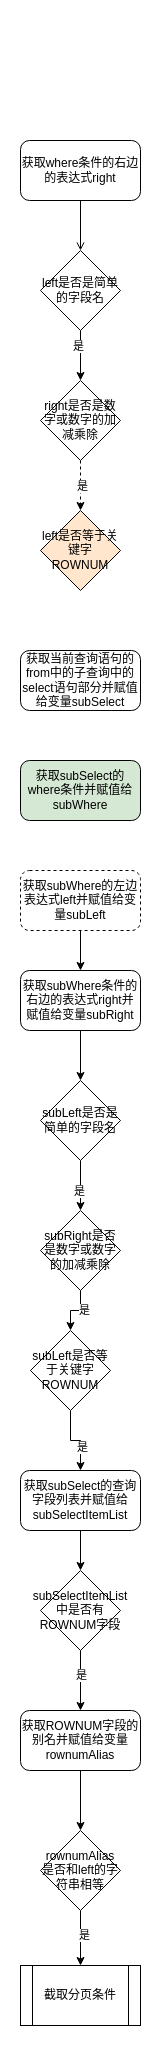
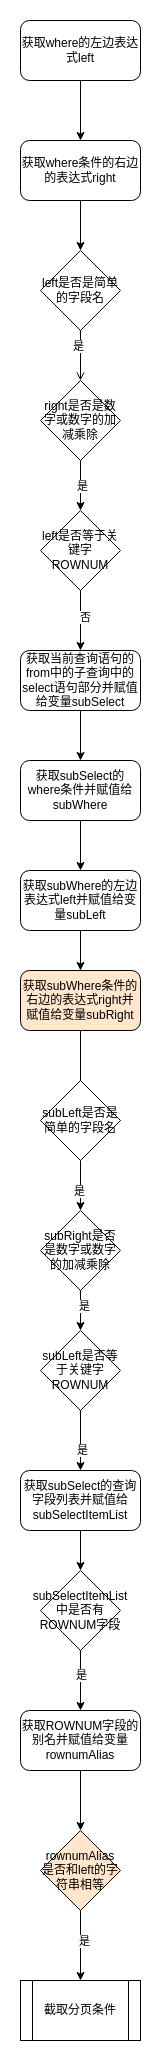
  <mxCell id="0" />
  <mxCell id="1" parent="0" />
- <mxCell id="4" style="edgeStyle=orthogonalEdgeStyle;rounded=0;orthogonalLoop=1;jettySize=auto;html=1;entryX=0.5;entryY=0;entryDx=0;entryDy=0;endArrow=open;" edge="1" parent="1" source="5" target="8"><mxGeometry relative="1" as="geometry" /></mxCell>
+ <mxCell id="2" style="edgeStyle=orthogonalEdgeStyle;rounded=0;orthogonalLoop=1;jettySize=auto;html=1;entryX=0.5;entryY=0;entryDx=0;entryDy=0;" edge="1" parent="1" source="3" target="5"><mxGeometry relative="1" as="geometry" /></mxCell>
+ <mxCell id="3" value="获取where的左边表达式left" style="rounded=1;whiteSpace=wrap;html=1;" vertex="1" parent="1"><mxGeometry x="20" y="20" width="120" height="60" as="geometry" /></mxCell>
+ <mxCell id="4" style="edgeStyle=orthogonalEdgeStyle;rounded=0;orthogonalLoop=1;jettySize=auto;html=1;entryX=0.5;entryY=0;entryDx=0;entryDy=0;" edge="1" parent="1" source="5" target="8"><mxGeometry relative="1" as="geometry" /></mxCell>
  <mxCell id="5" value="获取where条件的右边的表达式right" style="rounded=1;whiteSpace=wrap;html=1;" vertex="1" parent="1"><mxGeometry x="20" y="140" width="120" height="60" as="geometry" /></mxCell>
- <mxCell id="6" style="edgeStyle=orthogonalEdgeStyle;rounded=0;orthogonalLoop=1;jettySize=auto;html=1;entryX=0.5;entryY=0;entryDx=0;entryDy=0;" edge="1" parent="1" source="8" target="11"><mxGeometry relative="1" as="geometry" /></mxCell>
+ <mxCell id="6" style="edgeStyle=orthogonalEdgeStyle;rounded=0;orthogonalLoop=1;jettySize=auto;html=1;entryX=0.5;entryY=0;entryDx=0;entryDy=0;endArrow=open;" edge="1" parent="1" source="8" target="11"><mxGeometry relative="1" as="geometry" /></mxCell>
  <mxCell id="7" value="是" style="edgeLabel;html=1;align=center;verticalAlign=middle;resizable=0;points=[];" vertex="1" connectable="0" parent="6"><mxGeometry x="-0.4" y="-3" relative="1" as="geometry"><mxPoint as="offset" /></mxGeometry></mxCell>
  <mxCell id="8" value="left是否是简单的字段名" style="rhombus;whiteSpace=wrap;html=1;" vertex="1" parent="1"><mxGeometry x="40" y="250" width="80" height="80" as="geometry" /></mxCell>
- <mxCell id="9" style="edgeStyle=orthogonalEdgeStyle;rounded=0;orthogonalLoop=1;jettySize=auto;html=1;entryX=0.5;entryY=0;entryDx=0;entryDy=0;dashed=1;" edge="1" parent="1" source="11" target="14"><mxGeometry relative="1" as="geometry" /></mxCell>
+ <mxCell id="9" style="edgeStyle=orthogonalEdgeStyle;rounded=0;orthogonalLoop=1;jettySize=auto;html=1;entryX=0.5;entryY=0;entryDx=0;entryDy=0;" edge="1" parent="1" source="11" target="14"><mxGeometry relative="1" as="geometry" /></mxCell>
  <mxCell id="10" value="是" style="edgeLabel;html=1;align=center;verticalAlign=middle;resizable=0;points=[];" vertex="1" connectable="0" parent="9"><mxGeometry y="1" relative="1" as="geometry"><mxPoint as="offset" /></mxGeometry></mxCell>
  <mxCell id="11" value="right是否是数字或数字的加减乘除" style="rhombus;whiteSpace=wrap;html=1;" vertex="1" parent="1"><mxGeometry x="40" y="380" width="80" height="80" as="geometry" /></mxCell>
- <mxCell id="14" value="left是否等于关键字ROWNUM" style="rhombus;whiteSpace=wrap;html=1;fillColor=#ffe6cc;" vertex="1" parent="1"><mxGeometry x="40" y="510" width="80" height="80" as="geometry" /></mxCell>
+ <mxCell id="12" style="edgeStyle=orthogonalEdgeStyle;rounded=0;orthogonalLoop=1;jettySize=auto;html=1;entryX=0.5;entryY=0;entryDx=0;entryDy=0;" edge="1" parent="1" source="14" target="16"><mxGeometry relative="1" as="geometry" /></mxCell>
+ <mxCell id="13" value="否" style="edgeLabel;html=1;align=center;verticalAlign=middle;resizable=0;points=[];" vertex="1" connectable="0" parent="12"><mxGeometry x="-0.147" y="4" relative="1" as="geometry"><mxPoint as="offset" /></mxGeometry></mxCell>
+ <mxCell id="14" value="left是否等于关键字ROWNUM" style="rhombus;whiteSpace=wrap;html=1;" vertex="1" parent="1"><mxGeometry x="40" y="510" width="80" height="80" as="geometry" /></mxCell>
+ <mxCell id="15" style="edgeStyle=orthogonalEdgeStyle;rounded=0;orthogonalLoop=1;jettySize=auto;html=1;entryX=0.5;entryY=0;entryDx=0;entryDy=0;" edge="1" parent="1" source="16" target="18"><mxGeometry relative="1" as="geometry" /></mxCell>
  <mxCell id="16" value="获取当前查询语句的from中的子查询中的select语句部分并赋值给变量subSelect" style="rounded=1;whiteSpace=wrap;html=1;" vertex="1" parent="1"><mxGeometry x="20" y="650" width="120" height="60" as="geometry" /></mxCell>
- <mxCell id="18" value="获取subSelect的where条件并赋值给subWhere" style="rounded=1;whiteSpace=wrap;html=1;fillColor=#d5e8d4;" vertex="1" parent="1"><mxGeometry x="20" y="760" width="120" height="60" as="geometry" /></mxCell>
+ <mxCell id="17" style="edgeStyle=orthogonalEdgeStyle;rounded=0;orthogonalLoop=1;jettySize=auto;html=1;entryX=0.5;entryY=0;entryDx=0;entryDy=0;" edge="1" parent="1" source="18" target="20"><mxGeometry relative="1" as="geometry" /></mxCell>
+ <mxCell id="18" value="获取subSelect的where条件并赋值给subWhere" style="rounded=1;whiteSpace=wrap;html=1;" vertex="1" parent="1"><mxGeometry x="20" y="760" width="120" height="60" as="geometry" /></mxCell>
  <mxCell id="19" style="edgeStyle=orthogonalEdgeStyle;rounded=0;orthogonalLoop=1;jettySize=auto;html=1;entryX=0.5;entryY=0;entryDx=0;entryDy=0;" edge="1" parent="1" source="20" target="22"><mxGeometry relative="1" as="geometry" /></mxCell>
- <mxCell id="20" value="获取subWhere的左边表达式left并赋值给变量subLeft" style="rounded=1;whiteSpace=wrap;html=1;dashed=1;" vertex="1" parent="1"><mxGeometry x="20" y="870" width="120" height="60" as="geometry" /></mxCell>
- <mxCell id="21" style="edgeStyle=orthogonalEdgeStyle;rounded=0;orthogonalLoop=1;jettySize=auto;html=1;entryX=0.5;entryY=0;entryDx=0;entryDy=0;" edge="1" parent="1" source="22" target="25"><mxGeometry relative="1" as="geometry" /></mxCell>
- <mxCell id="22" value="获取subWhere条件的右边的表达式right并赋值给变量subRight" style="rounded=1;whiteSpace=wrap;html=1;" vertex="1" parent="1"><mxGeometry x="20" y="970" width="120" height="60" as="geometry" /></mxCell>
+ <mxCell id="20" value="获取subWhere的左边表达式left并赋值给变量subLeft" style="rounded=1;whiteSpace=wrap;html=1;" vertex="1" parent="1"><mxGeometry x="20" y="870" width="120" height="60" as="geometry" /></mxCell>
+ <mxCell id="21" style="edgeStyle=orthogonalEdgeStyle;rounded=0;orthogonalLoop=1;jettySize=auto;html=1;entryX=0.5;entryY=0;entryDx=0;entryDy=0;endArrow=none;" edge="1" parent="1" source="22" target="25"><mxGeometry relative="1" as="geometry" /></mxCell>
+ <mxCell id="22" value="获取subWhere条件的右边的表达式right并赋值给变量subRight" style="rounded=1;whiteSpace=wrap;html=1;fillColor=#ffe6cc;" vertex="1" parent="1"><mxGeometry x="20" y="970" width="120" height="60" as="geometry" /></mxCell>
  <mxCell id="23" style="edgeStyle=orthogonalEdgeStyle;rounded=0;orthogonalLoop=1;jettySize=auto;html=1;entryX=0.5;entryY=0;entryDx=0;entryDy=0;" edge="1" parent="1" source="25" target="28"><mxGeometry relative="1" as="geometry" /></mxCell>
  <mxCell id="24" value="是" style="edgeLabel;html=1;align=center;verticalAlign=middle;resizable=0;points=[];" vertex="1" connectable="0" parent="23"><mxGeometry x="0.216" y="-2" relative="1" as="geometry"><mxPoint as="offset" /></mxGeometry></mxCell>
  <mxCell id="25" value="subLeft是否是简单的字段名" style="rhombus;whiteSpace=wrap;html=1;" vertex="1" parent="1"><mxGeometry x="40" y="1080" width="80" height="80" as="geometry" /></mxCell>
  <mxCell id="26" style="edgeStyle=orthogonalEdgeStyle;rounded=0;orthogonalLoop=1;jettySize=auto;html=1;entryX=0.5;entryY=0;entryDx=0;entryDy=0;" edge="1" parent="1" source="28" target="31"><mxGeometry relative="1" as="geometry" /></mxCell>
  <mxCell id="27" value="是" style="edgeLabel;html=1;align=center;verticalAlign=middle;resizable=0;points=[];" vertex="1" connectable="0" parent="26"><mxGeometry x="-0.23" y="3" relative="1" as="geometry"><mxPoint as="offset" /></mxGeometry></mxCell>
  <mxCell id="28" value="subRight是否是数字或数字的加减乘除" style="rhombus;whiteSpace=wrap;html=1;" vertex="1" parent="1"><mxGeometry x="40" y="1210" width="80" height="80" as="geometry" /></mxCell>
  <mxCell id="29" style="edgeStyle=orthogonalEdgeStyle;rounded=0;orthogonalLoop=1;jettySize=auto;html=1;entryX=0.5;entryY=0;entryDx=0;entryDy=0;" edge="1" parent="1" source="31" target="33"><mxGeometry relative="1" as="geometry" /></mxCell>
  <mxCell id="30" value="是" style="edgeLabel;html=1;align=center;verticalAlign=middle;resizable=0;points=[];" vertex="1" connectable="0" parent="29"><mxGeometry x="0.313" y="1" relative="1" as="geometry"><mxPoint as="offset" /></mxGeometry></mxCell>
- <mxCell id="31" value="subLeft是否等于关键字ROWNUM" style="rhombus;whiteSpace=wrap;html=1;" vertex="1" parent="1"><mxGeometry x="30" y="1330" width="80" height="80" as="geometry" /></mxCell>
+ <mxCell id="31" value="subLeft是否等于关键字ROWNUM" style="rhombus;whiteSpace=wrap;html=1;" vertex="1" parent="1"><mxGeometry x="40" y="1330" width="80" height="80" as="geometry" /></mxCell>
  <mxCell id="32" style="edgeStyle=orthogonalEdgeStyle;rounded=0;orthogonalLoop=1;jettySize=auto;html=1;entryX=0.5;entryY=0;entryDx=0;entryDy=0;" edge="1" parent="1" source="33" target="36"><mxGeometry relative="1" as="geometry" /></mxCell>
  <mxCell id="33" value="获取subSelect的查询字段列表并赋值给subSelectItemList" style="rounded=1;whiteSpace=wrap;html=1;" vertex="1" parent="1"><mxGeometry x="20" y="1470" width="120" height="60" as="geometry" /></mxCell>
  <mxCell id="34" style="edgeStyle=orthogonalEdgeStyle;rounded=0;orthogonalLoop=1;jettySize=auto;html=1;entryX=0.5;entryY=0;entryDx=0;entryDy=0;" edge="1" parent="1" source="36" target="38"><mxGeometry relative="1" as="geometry" /></mxCell>
  <mxCell id="35" value="是" style="edgeLabel;html=1;align=center;verticalAlign=middle;resizable=0;points=[];" vertex="1" connectable="0" parent="34"><mxGeometry x="-0.207" relative="1" as="geometry"><mxPoint as="offset" /></mxGeometry></mxCell>
  <mxCell id="36" value="subSelectItemList中是否有ROWNUM字段" style="rhombus;whiteSpace=wrap;html=1;" vertex="1" parent="1"><mxGeometry x="40" y="1570" width="80" height="80" as="geometry" /></mxCell>
  <mxCell id="37" style="edgeStyle=orthogonalEdgeStyle;rounded=0;orthogonalLoop=1;jettySize=auto;html=1;entryX=0.5;entryY=0;entryDx=0;entryDy=0;" edge="1" parent="1" source="38" target="41"><mxGeometry relative="1" as="geometry" /></mxCell>
  <mxCell id="38" value="获取ROWNUM字段的别名并赋值给变量rownumAlias" style="rounded=1;whiteSpace=wrap;html=1;" vertex="1" parent="1"><mxGeometry x="20" y="1710" width="120" height="60" as="geometry" /></mxCell>
  <mxCell id="39" style="edgeStyle=orthogonalEdgeStyle;rounded=0;orthogonalLoop=1;jettySize=auto;html=1;entryX=0.5;entryY=0;entryDx=0;entryDy=0;" edge="1" parent="1" source="41" target="42"><mxGeometry relative="1" as="geometry" /></mxCell>
  <mxCell id="40" value="是" style="edgeLabel;html=1;align=center;verticalAlign=middle;resizable=0;points=[];" vertex="1" connectable="0" parent="39"><mxGeometry x="-0.131" y="3" relative="1" as="geometry"><mxPoint as="offset" /></mxGeometry></mxCell>
- <mxCell id="41" value="rownumAlias是否和left的字符串相等" style="rhombus;whiteSpace=wrap;html=1;" vertex="1" parent="1"><mxGeometry x="40" y="1830" width="80" height="80" as="geometry" /></mxCell>
- <mxCell id="42" value="截取分页条件" style="shape=process;whiteSpace=wrap;html=1;backgroundOutline=1;" vertex="1" parent="1"><mxGeometry x="20" y="1965" width="120" height="60" as="geometry" /></mxCell>
+ <mxCell id="41" value="rownumAlias是否和left的字符串相等" style="rhombus;whiteSpace=wrap;html=1;fillColor=#ffe6cc;" vertex="1" parent="1"><mxGeometry x="40" y="1830" width="80" height="80" as="geometry" /></mxCell>
+ <mxCell id="42" value="截取分页条件" style="shape=process;whiteSpace=wrap;html=1;backgroundOutline=1;" vertex="1" parent="1"><mxGeometry x="20" y="1980" width="120" height="60" as="geometry" /></mxCell>
